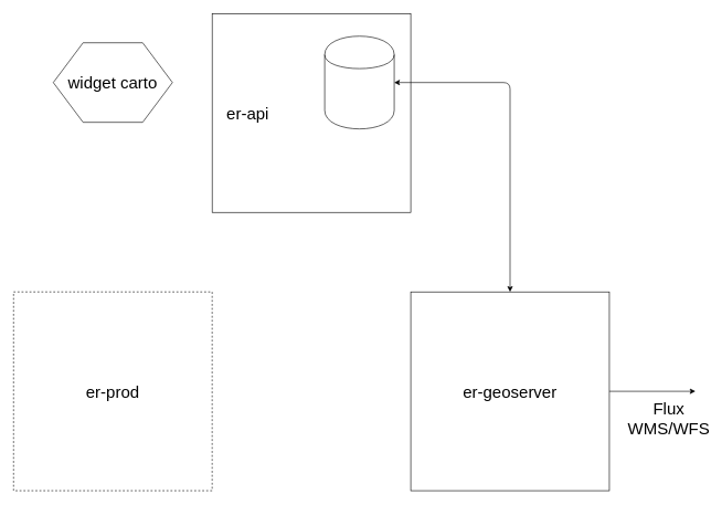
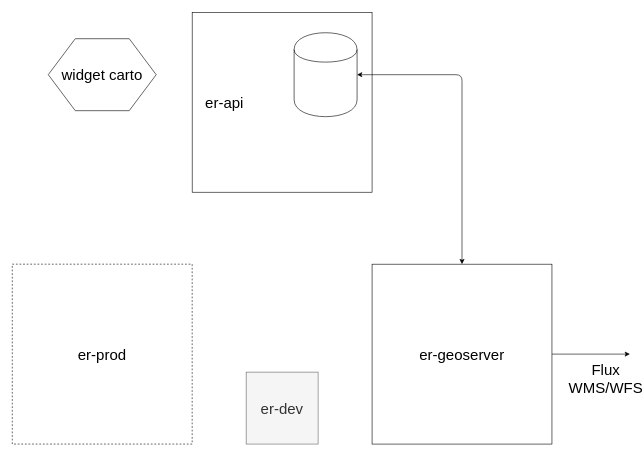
  <mxCell id="0" />
  <mxCell id="1" parent="0" />
  <mxCell id="2" value="er-api" style="whiteSpace=wrap;html=1;aspect=fixed;align=left;fontSize=25;spacingLeft=20;" vertex="1" parent="1"><mxGeometry x="320" y="20" width="300" height="300" as="geometry" /></mxCell>
  <mxCell id="3" value="" style="shape=cylinder;whiteSpace=wrap;html=1;boundedLbl=1;backgroundOutline=1;fontSize=25;" vertex="1" parent="1"><mxGeometry x="490" y="54" width="105" height="140" as="geometry" /></mxCell>
  <mxCell id="4" value="&lt;div style=&quot;font-size: 25px;&quot;&gt;er-geoserver&lt;/div&gt;" style="whiteSpace=wrap;html=1;aspect=fixed;fontSize=25;" vertex="1" parent="1"><mxGeometry x="620" y="440" width="300" height="300" as="geometry" /></mxCell>
  <mxCell id="5" value="&lt;div style=&quot;font-size: 25px;&quot;&gt;er-prod&lt;/div&gt;" style="whiteSpace=wrap;html=1;aspect=fixed;fontSize=25;dashed=1;" vertex="1" parent="1"><mxGeometry x="20" y="440" width="300" height="300" as="geometry" /></mxCell>
+ <mxCell id="6" value="&lt;div style=&quot;font-size: 25px;&quot;&gt;er-dev&lt;/div&gt;" style="whiteSpace=wrap;html=1;aspect=fixed;fillColor=#f5f5f5;strokeColor=#666666;fontColor=#333333;fontSize=25;" vertex="1" parent="1"><mxGeometry x="410" y="620" width="120" height="120" as="geometry" /></mxCell>
  <mxCell id="7" value="" style="endArrow=classic;startArrow=classic;html=1;exitX=0.5;exitY=0;exitDx=0;exitDy=0;entryX=1;entryY=0.5;entryDx=0;entryDy=0;fontSize=25;" edge="1" parent="1" source="4" target="3"><mxGeometry width="50" height="50" relative="1" as="geometry"><mxPoint x="360" y="580" as="sourcePoint" /><mxPoint x="700" y="150" as="targetPoint" /><Array as="points"><mxPoint x="770" y="124" /></Array></mxGeometry></mxCell>
  <mxCell id="8" value="widget carto" style="shape=hexagon;perimeter=hexagonPerimeter2;whiteSpace=wrap;html=1;fontSize=25;" vertex="1" parent="1"><mxGeometry x="80" y="64" width="180" height="120" as="geometry" /></mxCell>
  <mxCell id="9" value="" style="endArrow=classic;html=1;fontSize=25;exitX=1;exitY=0.5;exitDx=0;exitDy=0;" edge="1" parent="1" source="4"><mxGeometry width="50" height="50" relative="1" as="geometry"><mxPoint x="480" y="400" as="sourcePoint" /><mxPoint x="1050" y="590" as="targetPoint" /></mxGeometry></mxCell>
  <mxCell id="10" value="Flux WMS/WFS" style="text;html=1;strokeColor=none;fillColor=none;align=center;verticalAlign=middle;whiteSpace=wrap;rounded=0;fontSize=25;" vertex="1" parent="1"><mxGeometry x="990" y="620" width="40" height="20" as="geometry" /></mxCell>
